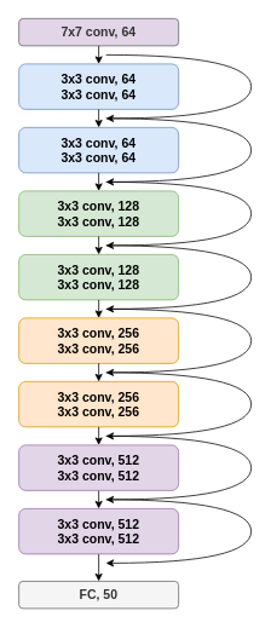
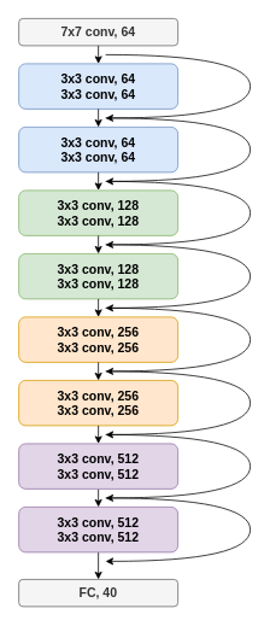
  <mxCell id="0" />
  <mxCell id="1" parent="0" />
  <mxCell id="2" value="&lt;b style=&quot;font-size: 14px;&quot;&gt;3x3 conv, 256&lt;br&gt;&lt;/b&gt;&lt;b style=&quot;font-size: 14px;&quot;&gt;3x3 conv, 256&lt;/b&gt;&lt;b style=&quot;font-size: 14px;&quot;&gt;&lt;br&gt;&lt;/b&gt;" style="whiteSpace=wrap;html=1;fillColor=#ffe6cc;strokeColor=#d79b00;imageAspect=1;rounded=1;" parent="1" vertex="1"><mxGeometry x="20" y="350" width="176" height="50" as="geometry" /></mxCell>
  <mxCell id="3" value="&lt;font style=&quot;font-size: 14px;&quot;&gt;&lt;b&gt;3x3 conv, 64&lt;br&gt;&lt;/b&gt;&lt;b&gt;3x3 conv, 64&lt;br&gt;&lt;/b&gt;&lt;/font&gt;" style="whiteSpace=wrap;html=1;fillColor=#dae8fc;strokeColor=#6c8ebf;imageAspect=1;rounded=1;" parent="1" vertex="1"><mxGeometry x="20" y="70" width="176" height="50" as="geometry" /></mxCell>
- <mxCell id="4" value="&lt;b&gt;&lt;font style=&quot;font-size: 14px;&quot;&gt;7x7 conv, 64&lt;/font&gt;&lt;/b&gt;" style="whiteSpace=wrap;html=1;fillColor=#e1d5e7;strokeColor=#666666;imageAspect=1;rounded=1;fontColor=#333333;" parent="1" vertex="1"><mxGeometry x="20" y="20" width="176" height="30" as="geometry" /></mxCell>
+ <mxCell id="4" value="&lt;b&gt;&lt;font style=&quot;font-size: 14px;&quot;&gt;7x7 conv, 64&lt;/font&gt;&lt;/b&gt;" style="whiteSpace=wrap;html=1;fillColor=#f5f5f5;strokeColor=#666666;imageAspect=1;rounded=1;fontColor=#333333;" parent="1" vertex="1"><mxGeometry x="20" y="20" width="176" height="30" as="geometry" /></mxCell>
  <mxCell id="5" value="" style="endArrow=classic;html=1;rounded=0;fontSize=14;exitX=0.5;exitY=1;exitDx=0;exitDy=0;" parent="1" source="24" edge="1"><mxGeometry width="50" height="50" relative="1" as="geometry"><mxPoint x="108" y="600" as="sourcePoint" /><mxPoint x="108" y="560" as="targetPoint" /></mxGeometry></mxCell>
  <mxCell id="6" value="" style="endArrow=classic;html=1;rounded=0;fontSize=14;" parent="1" source="27" edge="1"><mxGeometry width="50" height="50" relative="1" as="geometry"><mxPoint x="108" y="780" as="sourcePoint" /><mxPoint x="108" y="640" as="targetPoint" /></mxGeometry></mxCell>
- <mxCell id="7" value="&lt;b&gt;&lt;font style=&quot;font-size: 14px;&quot;&gt;FC, 50&lt;/font&gt;&lt;/b&gt;" style="whiteSpace=wrap;html=1;fillColor=#f5f5f5;strokeColor=#666666;imageAspect=1;rounded=1;fontColor=#333333;" parent="1" vertex="1"><mxGeometry x="20" y="640" width="176" height="30" as="geometry" /></mxCell>
+ <mxCell id="7" value="&lt;b&gt;&lt;font style=&quot;font-size: 14px;&quot;&gt;FC, 40&lt;/font&gt;&lt;/b&gt;" style="whiteSpace=wrap;html=1;fillColor=#f5f5f5;strokeColor=#666666;imageAspect=1;rounded=1;fontColor=#333333;" parent="1" vertex="1"><mxGeometry x="20" y="640" width="176" height="30" as="geometry" /></mxCell>
  <mxCell id="8" value="" style="curved=1;endArrow=classic;html=1;rounded=0;fontSize=14;" parent="1" edge="1"><mxGeometry width="50" height="50" relative="1" as="geometry"><mxPoint x="116" y="60" as="sourcePoint" /><mxPoint x="116" y="130" as="targetPoint" /><Array as="points"><mxPoint x="276" y="60" /><mxPoint x="276" y="130" /></Array></mxGeometry></mxCell>
  <mxCell id="9" value="&lt;font style=&quot;font-size: 14px;&quot;&gt;&lt;b&gt;3x3 conv, 64&lt;br&gt;&lt;/b&gt;&lt;b&gt;3x3 conv, 64&lt;br&gt;&lt;/b&gt;&lt;/font&gt;" style="whiteSpace=wrap;html=1;fillColor=#dae8fc;strokeColor=#6c8ebf;imageAspect=1;rounded=1;" parent="1" vertex="1"><mxGeometry x="20" y="140" width="176" height="50" as="geometry" /></mxCell>
  <mxCell id="10" value="" style="endArrow=classic;html=1;rounded=0;fontSize=14;exitX=0.5;exitY=1;exitDx=0;exitDy=0;" parent="1" source="4" target="3" edge="1"><mxGeometry width="50" height="50" relative="1" as="geometry"><mxPoint x="118" y="370" as="sourcePoint" /><mxPoint x="118" y="390" as="targetPoint" /></mxGeometry></mxCell>
  <mxCell id="11" value="" style="endArrow=classic;html=1;rounded=0;fontSize=14;exitX=0.5;exitY=1;exitDx=0;exitDy=0;entryX=0.5;entryY=0;entryDx=0;entryDy=0;" parent="1" source="3" target="9" edge="1"><mxGeometry width="50" height="50" relative="1" as="geometry"><mxPoint x="118" y="60" as="sourcePoint" /><mxPoint x="118" y="80" as="targetPoint" /></mxGeometry></mxCell>
  <mxCell id="12" value="" style="endArrow=classic;html=1;rounded=0;fontSize=14;exitX=0.5;exitY=1;exitDx=0;exitDy=0;" parent="1" source="9" edge="1"><mxGeometry width="50" height="50" relative="1" as="geometry"><mxPoint x="128" y="70" as="sourcePoint" /><mxPoint x="108" y="210" as="targetPoint" /></mxGeometry></mxCell>
  <mxCell id="13" value="&lt;b style=&quot;font-size: 14px;&quot;&gt;3x3 conv, 128&lt;br&gt;&lt;/b&gt;&lt;b style=&quot;font-size: 14px;&quot;&gt;3x3 conv, 128&lt;/b&gt;&lt;b style=&quot;font-size: 14px;&quot;&gt;&lt;br&gt;&lt;/b&gt;" style="whiteSpace=wrap;html=1;fillColor=#d5e8d4;strokeColor=#82b366;imageAspect=1;rounded=1;" parent="1" vertex="1"><mxGeometry x="20" y="210" width="176" height="50" as="geometry" /></mxCell>
  <mxCell id="14" value="" style="endArrow=classic;html=1;rounded=0;fontSize=14;exitX=0.5;exitY=1;exitDx=0;exitDy=0;entryX=0.5;entryY=0;entryDx=0;entryDy=0;" parent="1" source="13" target="15" edge="1"><mxGeometry width="50" height="50" relative="1" as="geometry"><mxPoint x="116" y="260" as="sourcePoint" /><mxPoint x="106" y="280" as="targetPoint" /></mxGeometry></mxCell>
  <mxCell id="15" value="&lt;b style=&quot;font-size: 14px;&quot;&gt;3x3 conv, 128&lt;br&gt;&lt;/b&gt;&lt;b style=&quot;font-size: 14px;&quot;&gt;3x3 conv, 128&lt;/b&gt;&lt;b style=&quot;font-size: 14px;&quot;&gt;&lt;br&gt;&lt;/b&gt;" style="whiteSpace=wrap;html=1;fillColor=#d5e8d4;strokeColor=#82b366;imageAspect=1;rounded=1;" parent="1" vertex="1"><mxGeometry x="20" y="280" width="176" height="50" as="geometry" /></mxCell>
  <mxCell id="16" value="" style="curved=1;endArrow=classic;html=1;rounded=0;fontSize=14;" parent="1" edge="1"><mxGeometry width="50" height="50" relative="1" as="geometry"><mxPoint x="116" y="130" as="sourcePoint" /><mxPoint x="116" y="200" as="targetPoint" /><Array as="points"><mxPoint x="276" y="130" /><mxPoint x="276" y="200" /></Array></mxGeometry></mxCell>
  <mxCell id="17" value="" style="curved=1;endArrow=classic;html=1;rounded=0;fontSize=14;" parent="1" edge="1"><mxGeometry width="50" height="50" relative="1" as="geometry"><mxPoint x="116" y="200" as="sourcePoint" /><mxPoint x="116" y="270" as="targetPoint" /><Array as="points"><mxPoint x="276" y="200" /><mxPoint x="276" y="270" /></Array></mxGeometry></mxCell>
  <mxCell id="18" value="" style="curved=1;endArrow=classic;html=1;rounded=0;fontSize=14;" parent="1" edge="1"><mxGeometry width="50" height="50" relative="1" as="geometry"><mxPoint x="116" y="270" as="sourcePoint" /><mxPoint x="116" y="340" as="targetPoint" /><Array as="points"><mxPoint x="276" y="270" /><mxPoint x="276" y="340" /></Array></mxGeometry></mxCell>
  <mxCell id="19" value="" style="endArrow=classic;html=1;rounded=0;fontSize=14;entryX=0.5;entryY=0;entryDx=0;entryDy=0;" parent="1" edge="1"><mxGeometry width="50" height="50" relative="1" as="geometry"><mxPoint x="108" y="330" as="sourcePoint" /><mxPoint x="108" y="350" as="targetPoint" /></mxGeometry></mxCell>
  <mxCell id="20" value="" style="curved=1;endArrow=classic;html=1;rounded=0;fontSize=14;" parent="1" edge="1"><mxGeometry width="50" height="50" relative="1" as="geometry"><mxPoint x="116" y="340" as="sourcePoint" /><mxPoint x="116" y="410" as="targetPoint" /><Array as="points"><mxPoint x="276" y="340" /><mxPoint x="276" y="410" /></Array></mxGeometry></mxCell>
  <mxCell id="21" value="&lt;b style=&quot;font-size: 14px;&quot;&gt;3x3 conv, 256&lt;br&gt;&lt;/b&gt;&lt;b style=&quot;font-size: 14px;&quot;&gt;3x3 conv, 256&lt;/b&gt;&lt;b style=&quot;font-size: 14px;&quot;&gt;&lt;br&gt;&lt;/b&gt;" style="whiteSpace=wrap;html=1;fillColor=#ffe6cc;strokeColor=#d79b00;imageAspect=1;rounded=1;" parent="1" vertex="1"><mxGeometry x="20" y="420" width="176" height="50" as="geometry" /></mxCell>
  <mxCell id="22" value="" style="endArrow=classic;html=1;rounded=0;fontSize=14;entryX=0.5;entryY=0;entryDx=0;entryDy=0;exitX=0.5;exitY=1;exitDx=0;exitDy=0;" parent="1" target="21" edge="1"><mxGeometry width="50" height="50" relative="1" as="geometry"><mxPoint x="108" y="400" as="sourcePoint" /><mxPoint x="118" y="540" as="targetPoint" /></mxGeometry></mxCell>
  <mxCell id="23" value="" style="endArrow=classic;html=1;rounded=0;fontSize=14;exitX=0.5;exitY=1;exitDx=0;exitDy=0;entryX=0.5;entryY=0;entryDx=0;entryDy=0;" parent="1" source="21" target="24" edge="1"><mxGeometry width="50" height="50" relative="1" as="geometry"><mxPoint x="128" y="530" as="sourcePoint" /><mxPoint x="116" y="490" as="targetPoint" /></mxGeometry></mxCell>
  <mxCell id="24" value="&lt;b style=&quot;font-size: 14px;&quot;&gt;3x3 conv, 512&lt;br&gt;&lt;/b&gt;&lt;b style=&quot;font-size: 14px;&quot;&gt;3x3 conv, 512&lt;/b&gt;&lt;b style=&quot;font-size: 14px;&quot;&gt;&lt;br&gt;&lt;/b&gt;" style="whiteSpace=wrap;html=1;fillColor=#e1d5e7;strokeColor=#9673a6;imageAspect=1;rounded=1;" parent="1" vertex="1"><mxGeometry x="20" y="490" width="176" height="50" as="geometry" /></mxCell>
  <mxCell id="25" value="" style="curved=1;endArrow=classic;html=1;rounded=0;fontSize=14;" parent="1" edge="1"><mxGeometry width="50" height="50" relative="1" as="geometry"><mxPoint x="116" y="410" as="sourcePoint" /><mxPoint x="116" y="480" as="targetPoint" /><Array as="points"><mxPoint x="276" y="410" /><mxPoint x="276" y="480" /></Array></mxGeometry></mxCell>
  <mxCell id="26" value="" style="curved=1;endArrow=classic;html=1;rounded=0;fontSize=14;" parent="1" edge="1"><mxGeometry width="50" height="50" relative="1" as="geometry"><mxPoint x="116" y="480" as="sourcePoint" /><mxPoint x="116" y="550" as="targetPoint" /><Array as="points"><mxPoint x="276" y="480" /><mxPoint x="276" y="550" /></Array></mxGeometry></mxCell>
  <mxCell id="27" value="&lt;b style=&quot;font-size: 14px;&quot;&gt;3x3 conv, 512&lt;br&gt;&lt;/b&gt;&lt;b style=&quot;font-size: 14px;&quot;&gt;3x3 conv, 512&lt;/b&gt;&lt;b style=&quot;font-size: 14px;&quot;&gt;&lt;br&gt;&lt;/b&gt;" style="whiteSpace=wrap;html=1;fillColor=#e1d5e7;strokeColor=#9673a6;imageAspect=1;rounded=1;" parent="1" vertex="1"><mxGeometry x="20" y="560" width="176" height="50" as="geometry" /></mxCell>
  <mxCell id="28" value="" style="curved=1;endArrow=classic;html=1;rounded=0;fontSize=14;" parent="1" edge="1"><mxGeometry width="50" height="50" relative="1" as="geometry"><mxPoint x="116" y="550" as="sourcePoint" /><mxPoint x="116" y="620" as="targetPoint" /><Array as="points"><mxPoint x="276" y="550" /><mxPoint x="276" y="620" /></Array></mxGeometry></mxCell>
